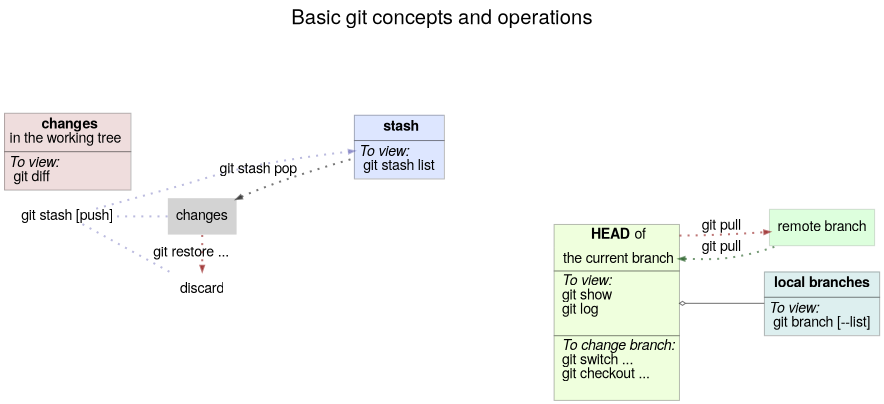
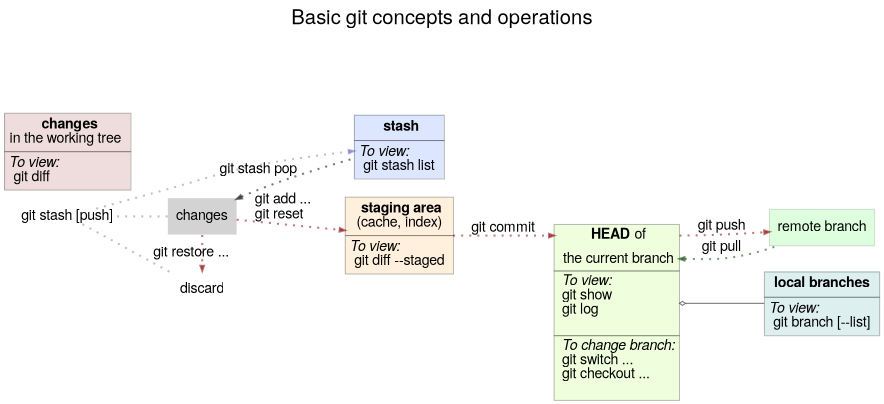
  digraph {
    fontname="Helvetica,Arial,sans-serif"
    fontsize=20
    label="Basic git concepts and operations\n\n"
    labelloc=t
    newrank=true
    rankdir=LR
    node [fontname="Helvetica,Arial,sans-serif" pencolor="#00000044" shape=plain style=filled]
    edge [arrowsize=0.5 color="#88000088" fontname="Helvetica,Arial,sans-serif" labeldistance=3 labelfontcolor="#00000080" penwidth=2 style=dotted]
+   n1 [fillcolor="#ff880022" label=<<table border="0" cellborder="1" cellspacing="0" cellpadding="4"> 			<tr> <td> <b>staging area</b><br/>(cache, index)</td> </tr> 			<tr> <td align="left"><i>To view: </i><br align="left"/> 			git diff --staged 			<br align="left"/></td> </tr> 		</table>>]
    n2 [color="#00008844" label="git stash [push]" style=""]
    changes [shape=plaintext]
    discard [shape=plaintext style=""]
    n5 [fillcolor="#88ff0022" label=<<table border="0" cellborder="1" cellspacing="0" cellpadding="3"> 			<tr> <td port="push" sides="ltr"> <b>HEAD </b>of</td> </tr> 			<tr> <td port="pull" sides="lbr"> the current branch</td> </tr> 			<tr> <td port="switch" align="left"> 				<i>To view:</i> 				<br align="left"/> 				git show<br align="left"/> 				git log 				<br align="left"/> 			</td> </tr> 			<tr> <td align="left"> 				<i>To change branch:</i><br align="left"/> 				git switch ... 				<br align="left"/> 				git checkout ... 				<br align="left"/> 			</td> </tr> 		</table>>]
    n6 [fillcolor="#0044ff22" label=<<table border="0" cellborder="1" cellspacing="0" cellpadding="4"> 			<tr> <td> <b>stash</b></td> </tr> 			<tr> <td align="left"><i>To view:</i><br align="left"/> 			git stash list 			<br align="left"/></td> </tr> 		</table>>]
    n7 [color="#88000022" label=<<table border="0" cellborder="1" cellspacing="0" cellpadding="4"> 			<tr> <td> <b>changes</b><br/>in the working tree </td> </tr> 			<tr> <td align="left"><i>To view: </i><br align="left"/> 			git diff 			<br align="left"/></td> </tr> 		</table>>]
    n8 [color="#00000022" fillcolor="#00ff0022" label="remote branch" shape=box]
    n9 [fillcolor="#00888822" label=<<table border="0" cellborder="1" cellspacing="0" cellpadding="4"> 			<tr> <td> <b>local branches</b> </td> </tr> 			<tr> <td align="left"><i>To view:</i><br align="left"/> 			git branch [--list] 			<br align="left"/></td> </tr> 			</table>>]
    subgraph sub_1 {
+     n1
      n2
      changes
    }
    subgraph sub_2 {
      rank=same
      changes
      discard
    }
+   n1 -> n5 [headport=push label="git commit" weight=1000]
    n2 -> discard [arrowhead=none color="#00008844"]
    n2 -> n6 [color="#00008844" minlen=0 xdir=back]
+   changes -> n1 [label="git add ...    \ngit reset      "]
    changes -> n2 [arrowhead=none color="#00008844"]
    changes -> discard [label="git restore ..."]
    changes -> n6 [color="#00000088" dir=back weight=0 xlabel="git stash pop"]
-   n5 -> n8 [label="git pull" tailport=push]
+   n5 -> n8 [label="git push" tailport=push]
    n5 -> n8 [color="#00440088" dir=back label="git pull" tailport=pull]
    n5 -> n9 [arrowhead=none arrowtail=odiamond color="#00000088" dir=back penwidth=1 tailport=switch style=""]
  }
